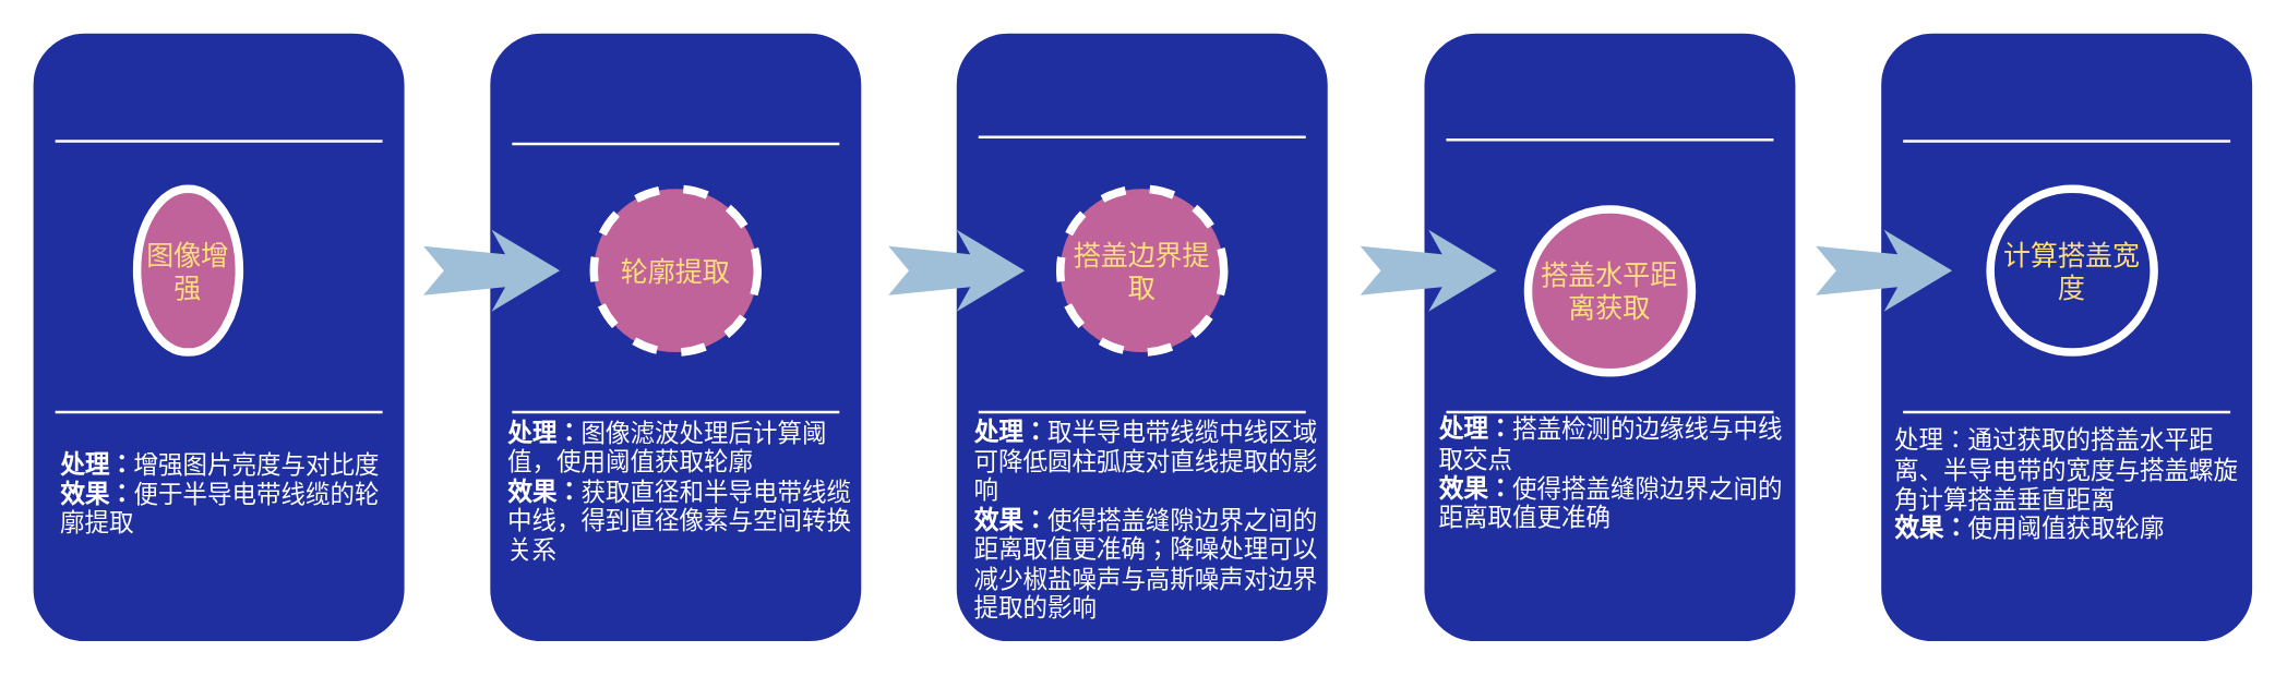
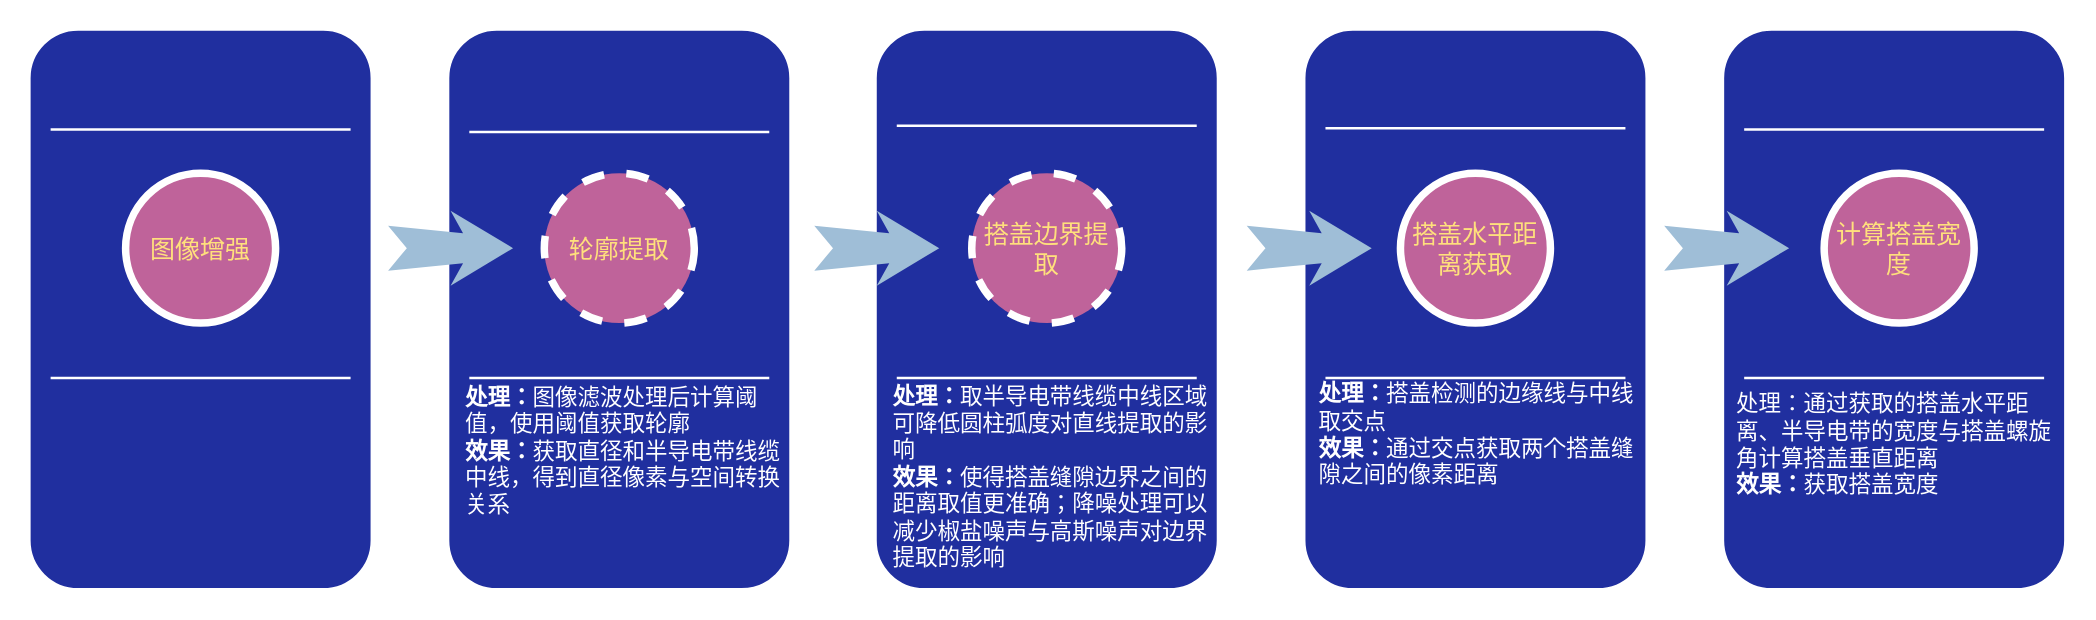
  <mxCell id="0" />
  <mxCell id="1" parent="0" />
  <mxCell id="2" value="" style="whiteSpace=wrap;html=1;rounded=1;shadow=0;strokeWidth=8;fontSize=20;align=center;fillColor=#202F9F;strokeColor=#FFFFFF;container=0;" vertex="1" parent="1"><mxGeometry x="355" y="20" width="280" height="454" as="geometry" /></mxCell>
  <mxCell id="3" value="&lt;b&gt;处理：&lt;/b&gt;图像滤波处理后计算阈值，使用阈值获取轮廓&lt;br&gt;&lt;b&gt;效果：&lt;/b&gt;获取直径和半导电带线缆中线，得到直径像素与空间转换关系" style="text;html=1;strokeColor=none;fillColor=none;align=left;verticalAlign=middle;whiteSpace=wrap;rounded=0;shadow=0;fontSize=18;fontColor=#FFFFFF;container=0;" vertex="1" parent="1"><mxGeometry x="369.5" y="316" width="254.5" height="90" as="geometry" /></mxCell>
  <mxCell id="4" value="" style="line;strokeWidth=2;html=1;rounded=0;shadow=0;fontSize=27;align=center;fillColor=none;strokeColor=#FFFFFF;" vertex="1" parent="1"><mxGeometry x="375" y="100" width="240" height="10" as="geometry" /></mxCell>
  <mxCell id="5" value="" style="line;strokeWidth=2;html=1;rounded=0;shadow=0;fontSize=27;align=center;fillColor=none;strokeColor=#FFFFFF;" vertex="1" parent="1"><mxGeometry x="375" y="297" width="240" height="10" as="geometry" /></mxCell>
  <mxCell id="6" value="" style="html=1;shadow=0;dashed=0;align=center;verticalAlign=middle;shape=mxgraph.arrows2.stylisedArrow;dy=0.6;dx=40;notch=15;feather=0.4;rounded=0;strokeWidth=1;fontSize=27;strokeColor=none;fillColor=#9FBED7;" vertex="1" parent="1"><mxGeometry x="310" y="168" width="100" height="60" as="geometry" /></mxCell>
  <mxCell id="7" value="轮廓提取" style="ellipse;whiteSpace=wrap;html=1;rounded=0;shadow=0;strokeWidth=6;fontSize=20;align=center;fillColor=#BF639A;strokeColor=#FFFFFF;fontColor=#FFE07C;container=0;dashed=1;" vertex="1" parent="1"><mxGeometry x="435" y="138" width="120" height="120" as="geometry" /></mxCell>
  <mxCell id="8" value="" style="whiteSpace=wrap;html=1;rounded=1;shadow=0;strokeWidth=8;fontSize=20;align=center;fillColor=#202F9F;strokeColor=#FFFFFF;container=0;" vertex="1" parent="1"><mxGeometry x="697" y="20" width="280" height="454" as="geometry" /></mxCell>
  <mxCell id="9" value="&lt;b&gt;处理：&lt;/b&gt;取半导电带线缆中线区域可降低圆柱弧度对直线提取的影响&lt;br&gt;&lt;b&gt;效果：&lt;/b&gt;使得搭盖缝隙边界之间的距离取值更准确；降噪处理可以减少椒盐噪声与高斯噪声对边界提取的影响" style="text;html=1;strokeColor=none;fillColor=none;align=left;verticalAlign=middle;whiteSpace=wrap;rounded=0;shadow=0;fontSize=18;fontColor=#FFFFFF;container=0;" vertex="1" parent="1"><mxGeometry x="712" y="337" width="260" height="90" as="geometry" /></mxCell>
  <mxCell id="10" value="" style="line;strokeWidth=2;html=1;rounded=0;shadow=0;fontSize=27;align=center;fillColor=none;strokeColor=#FFFFFF;" vertex="1" parent="1"><mxGeometry x="717" y="95" width="240" height="10" as="geometry" /></mxCell>
  <mxCell id="11" value="" style="line;strokeWidth=2;html=1;rounded=0;shadow=0;fontSize=27;align=center;fillColor=none;strokeColor=#FFFFFF;" vertex="1" parent="1"><mxGeometry x="717" y="297" width="240" height="10" as="geometry" /></mxCell>
  <mxCell id="12" value="" style="html=1;shadow=0;dashed=0;align=center;verticalAlign=middle;shape=mxgraph.arrows2.stylisedArrow;dy=0.6;dx=40;notch=15;feather=0.4;rounded=0;strokeWidth=1;fontSize=27;strokeColor=none;fillColor=#9FBED7;" vertex="1" parent="1"><mxGeometry x="651" y="168" width="100" height="60" as="geometry" /></mxCell>
  <mxCell id="13" value="搭盖边界提取" style="ellipse;whiteSpace=wrap;html=1;rounded=0;shadow=0;strokeWidth=6;fontSize=20;align=center;fillColor=#BF639A;strokeColor=#FFFFFF;fontColor=#FFE07C;container=0;dashed=1;" vertex="1" parent="1"><mxGeometry x="777" y="138" width="120" height="120" as="geometry" /></mxCell>
  <mxCell id="14" value="" style="whiteSpace=wrap;html=1;rounded=1;shadow=0;strokeWidth=8;fontSize=20;align=center;fillColor=#202F9F;strokeColor=#FFFFFF;container=0;" vertex="1" parent="1"><mxGeometry x="1040" y="20" width="280" height="454" as="geometry" /></mxCell>
- <mxCell id="15" value="&lt;b&gt;处理：&lt;/b&gt;搭盖检测的边缘线与中线取交点&lt;br&gt;&lt;b&gt;效果：&lt;/b&gt;使得搭盖缝隙边界之间的距离取值更准确" style="text;html=1;strokeColor=none;fillColor=none;align=left;verticalAlign=middle;whiteSpace=wrap;rounded=0;shadow=0;fontSize=18;fontColor=#FFFFFF;container=0;" vertex="1" parent="1"><mxGeometry x="1053" y="303" width="267" height="90" as="geometry" /></mxCell>
+ <mxCell id="15" value="&lt;b&gt;处理：&lt;/b&gt;搭盖检测的边缘线与中线取交点&lt;br&gt;&lt;b&gt;效果：&lt;/b&gt;通过交点获取两个搭盖缝隙之间的像素距离" style="text;html=1;strokeColor=none;fillColor=none;align=left;verticalAlign=middle;whiteSpace=wrap;rounded=0;shadow=0;fontSize=18;fontColor=#FFFFFF;container=0;" vertex="1" parent="1"><mxGeometry x="1053" y="303" width="267" height="90" as="geometry" /></mxCell>
  <mxCell id="16" value="" style="line;strokeWidth=2;html=1;rounded=0;shadow=0;fontSize=27;align=center;fillColor=none;strokeColor=#FFFFFF;" vertex="1" parent="1"><mxGeometry x="1060" y="97" width="240" height="10" as="geometry" /></mxCell>
  <mxCell id="17" value="" style="line;strokeWidth=2;html=1;rounded=0;shadow=0;fontSize=27;align=center;fillColor=none;strokeColor=#FFFFFF;" vertex="1" parent="1"><mxGeometry x="1060" y="297" width="240" height="10" as="geometry" /></mxCell>
- <mxCell id="18" value="搭盖水平距离获取" style="ellipse;whiteSpace=wrap;html=1;rounded=0;shadow=0;strokeWidth=6;fontSize=20;align=center;fillColor=#BF639A;strokeColor=#FFFFFF;fontColor=#FFE07C;container=0;" vertex="1" parent="1"><mxGeometry x="1120" y="153" width="120" height="120" as="geometry" /></mxCell>
+ <mxCell id="18" value="搭盖水平距离获取" style="ellipse;whiteSpace=wrap;html=1;rounded=0;shadow=0;strokeWidth=6;fontSize=20;align=center;fillColor=#BF639A;strokeColor=#FFFFFF;fontColor=#FFE07C;container=0;" vertex="1" parent="1"><mxGeometry x="1120" y="138" width="120" height="120" as="geometry" /></mxCell>
  <mxCell id="19" value="" style="html=1;shadow=0;dashed=0;align=center;verticalAlign=middle;shape=mxgraph.arrows2.stylisedArrow;dy=0.6;dx=40;notch=15;feather=0.4;rounded=0;strokeWidth=1;fontSize=27;strokeColor=none;fillColor=#9FBED7;" vertex="1" parent="1"><mxGeometry x="997" y="168" width="100" height="60" as="geometry" /></mxCell>
  <mxCell id="20" value="" style="whiteSpace=wrap;html=1;rounded=1;shadow=0;strokeWidth=8;fontSize=20;align=center;fillColor=#202F9F;strokeColor=#FFFFFF;container=0;" vertex="1" parent="1"><mxGeometry x="1375" y="20" width="280" height="454" as="geometry" /></mxCell>
- <mxCell id="21" value="&lt;span style=&quot;background-color: initial;&quot;&gt;处理：通过获取的搭盖水平距离、半导电带的宽度与搭盖螺旋角计算搭盖垂直距离&lt;br&gt;&lt;b&gt;效果：&lt;/b&gt;使用阈值获取轮廓&lt;br&gt;&lt;/span&gt;" style="text;html=1;strokeColor=none;fillColor=none;align=left;verticalAlign=middle;whiteSpace=wrap;rounded=0;shadow=0;fontSize=18;fontColor=#FFFFFF;container=0;" vertex="1" parent="1"><mxGeometry x="1387" y="311" width="268" height="90" as="geometry" /></mxCell>
+ <mxCell id="21" value="&lt;span style=&quot;background-color: initial;&quot;&gt;处理：通过获取的搭盖水平距离、半导电带的宽度与搭盖螺旋角计算搭盖垂直距离&lt;br&gt;&lt;b&gt;效果：&lt;/b&gt;获取搭盖宽度&lt;br&gt;&lt;/span&gt;" style="text;html=1;strokeColor=none;fillColor=none;align=left;verticalAlign=middle;whiteSpace=wrap;rounded=0;shadow=0;fontSize=18;fontColor=#FFFFFF;container=0;" vertex="1" parent="1"><mxGeometry x="1387" y="311" width="268" height="90" as="geometry" /></mxCell>
  <mxCell id="22" value="" style="line;strokeWidth=2;html=1;rounded=0;shadow=0;fontSize=27;align=center;fillColor=none;strokeColor=#FFFFFF;" vertex="1" parent="1"><mxGeometry x="1395" y="98" width="240" height="10" as="geometry" /></mxCell>
  <mxCell id="23" value="" style="line;strokeWidth=2;html=1;rounded=0;shadow=0;fontSize=27;align=center;fillColor=none;strokeColor=#FFFFFF;" vertex="1" parent="1"><mxGeometry x="1395" y="297" width="240" height="10" as="geometry" /></mxCell>
- <mxCell id="24" value="计算搭盖宽度" style="ellipse;whiteSpace=wrap;html=1;rounded=0;shadow=0;strokeWidth=6;fontSize=20;align=center;fillColor=#202f9f;strokeColor=#FFFFFF;fontColor=#FFE07C;container=0;" vertex="1" parent="1"><mxGeometry x="1459" y="138" width="120" height="120" as="geometry" /></mxCell>
+ <mxCell id="24" value="计算搭盖宽度" style="ellipse;whiteSpace=wrap;html=1;rounded=0;shadow=0;strokeWidth=6;fontSize=20;align=center;fillColor=#BF639A;strokeColor=#FFFFFF;fontColor=#FFE07C;container=0;" vertex="1" parent="1"><mxGeometry x="1459" y="138" width="120" height="120" as="geometry" /></mxCell>
  <mxCell id="25" value="" style="html=1;shadow=0;dashed=0;align=center;verticalAlign=middle;shape=mxgraph.arrows2.stylisedArrow;dy=0.6;dx=40;notch=15;feather=0.4;rounded=0;strokeWidth=1;fontSize=27;strokeColor=none;fillColor=#9FBED7;" vertex="1" parent="1"><mxGeometry x="1331" y="168" width="100" height="60" as="geometry" /></mxCell>
  <mxCell id="26" value="" style="whiteSpace=wrap;html=1;rounded=1;shadow=0;strokeWidth=8;fontSize=20;align=center;fillColor=#202F9F;strokeColor=#FFFFFF;container=0;" vertex="1" parent="1"><mxGeometry x="20" y="20" width="280" height="454" as="geometry" /></mxCell>
- <mxCell id="27" value="&lt;b&gt;处理：&lt;/b&gt;增强图片亮度与对比度&lt;b&gt;效果：&lt;/b&gt;便于半导电带线缆的轮廓提取" style="text;html=1;strokeColor=none;fillColor=none;align=left;verticalAlign=middle;whiteSpace=wrap;rounded=0;shadow=0;fontSize=18;fontColor=#FFFFFF;container=0;" vertex="1" parent="1"><mxGeometry x="42" y="318" width="236" height="90" as="geometry" /></mxCell>
  <mxCell id="28" value="" style="line;strokeWidth=2;html=1;rounded=0;shadow=0;fontSize=27;align=center;fillColor=none;strokeColor=#FFFFFF;container=0;" vertex="1" parent="1"><mxGeometry x="40" y="98" width="240" height="10" as="geometry" /></mxCell>
  <mxCell id="29" value="" style="line;strokeWidth=2;html=1;rounded=0;shadow=0;fontSize=27;align=center;fillColor=none;strokeColor=#FFFFFF;container=0;" vertex="1" parent="1"><mxGeometry x="40" y="297" width="240" height="10" as="geometry" /></mxCell>
- <mxCell id="30" value="图像增强" style="ellipse;whiteSpace=wrap;html=1;rounded=0;shadow=0;strokeWidth=6;fontSize=20;align=center;fillColor=#BF639A;strokeColor=#FFFFFF;fontColor=#FFE07C;container=0;" vertex="1" parent="1"><mxGeometry x="100" y="138" width="75" height="120" as="geometry" /></mxCell>
+ <mxCell id="30" value="图像增强" style="ellipse;whiteSpace=wrap;html=1;rounded=0;shadow=0;strokeWidth=6;fontSize=20;align=center;fillColor=#BF639A;strokeColor=#FFFFFF;fontColor=#FFE07C;container=0;" vertex="1" parent="1"><mxGeometry x="100" y="138" width="120" height="120" as="geometry" /></mxCell>
